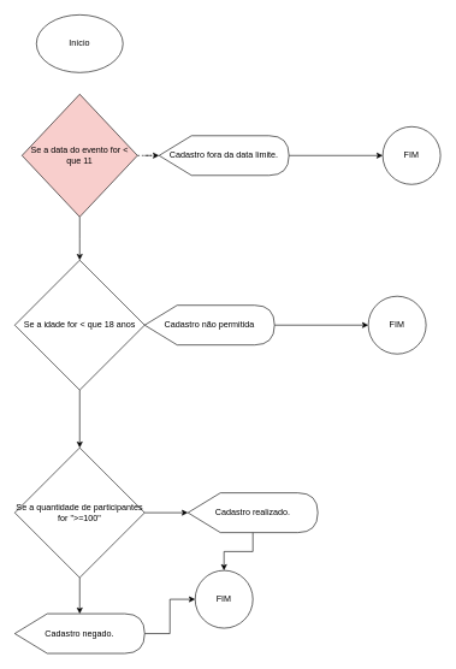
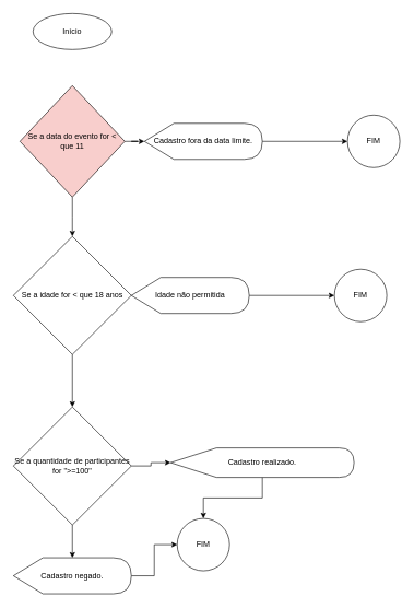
  <mxCell id="0" />
  <mxCell id="1" parent="0" />
- <mxCell id="2" value="Início" style="ellipse;whiteSpace=wrap;html=1;" vertex="1" parent="1"><mxGeometry x="50" y="20" width="120" height="80" as="geometry" /></mxCell>
- <mxCell id="3" value="" style="edgeStyle=orthogonalEdgeStyle;rounded=0;orthogonalLoop=1;jettySize=auto;html=1;dashed=1;" edge="1" parent="1" source="5" target="7"><mxGeometry relative="1" as="geometry" /></mxCell>
+ <mxCell id="2" value="Início" style="ellipse;whiteSpace=wrap;html=1;" vertex="1" parent="1"><mxGeometry x="50" y="20" width="120" height="55" as="geometry" /></mxCell>
+ <mxCell id="3" value="" style="edgeStyle=orthogonalEdgeStyle;rounded=0;orthogonalLoop=1;jettySize=auto;html=1;" edge="1" parent="1" source="5" target="7"><mxGeometry relative="1" as="geometry" /></mxCell>
  <mxCell id="4" value="" style="edgeStyle=orthogonalEdgeStyle;rounded=0;orthogonalLoop=1;jettySize=auto;html=1;" edge="1" parent="1" source="5"><mxGeometry relative="1" as="geometry"><mxPoint x="110" y="360" as="targetPoint" /></mxGeometry></mxCell>
  <mxCell id="5" value="Se a data do evento for &amp;lt; que 11" style="rhombus;whiteSpace=wrap;html=1;fillColor=#f8cecc;" vertex="1" parent="1"><mxGeometry x="30" y="130" width="160" height="170" as="geometry" /></mxCell>
  <mxCell id="6" value="" style="edgeStyle=orthogonalEdgeStyle;rounded=0;orthogonalLoop=1;jettySize=auto;html=1;" edge="1" parent="1" source="7" target="10"><mxGeometry relative="1" as="geometry" /></mxCell>
  <mxCell id="7" value="Cadastro fora da data limite." style="shape=display;whiteSpace=wrap;html=1;" vertex="1" parent="1"><mxGeometry x="220" y="187.5" width="180" height="55" as="geometry" /></mxCell>
  <mxCell id="8" value="" style="edgeStyle=orthogonalEdgeStyle;rounded=0;orthogonalLoop=1;jettySize=auto;html=1;" edge="1" parent="1" source="9" target="16"><mxGeometry relative="1" as="geometry" /></mxCell>
  <mxCell id="9" value="Se a idade for &amp;lt; que 18 anos" style="rhombus;whiteSpace=wrap;html=1;" vertex="1" parent="1"><mxGeometry x="20" y="360" width="180" height="180" as="geometry" /></mxCell>
  <mxCell id="10" value="FIM" style="ellipse;whiteSpace=wrap;html=1;" vertex="1" parent="1"><mxGeometry x="530" y="175" width="80" height="80" as="geometry" /></mxCell>
  <mxCell id="11" value="" style="edgeStyle=orthogonalEdgeStyle;rounded=0;orthogonalLoop=1;jettySize=auto;html=1;" edge="1" parent="1" source="12" target="13"><mxGeometry relative="1" as="geometry" /></mxCell>
- <mxCell id="12" value="Cadastro não permitida" style="shape=display;whiteSpace=wrap;html=1;" vertex="1" parent="1"><mxGeometry x="200" y="422.5" width="180" height="55" as="geometry" /></mxCell>
+ <mxCell id="12" value="Idade não permitida" style="shape=display;whiteSpace=wrap;html=1;" vertex="1" parent="1"><mxGeometry x="200" y="422.5" width="180" height="55" as="geometry" /></mxCell>
  <mxCell id="13" value="FIM" style="ellipse;whiteSpace=wrap;html=1;" vertex="1" parent="1"><mxGeometry x="510" y="410" width="80" height="80" as="geometry" /></mxCell>
  <mxCell id="14" value="" style="edgeStyle=orthogonalEdgeStyle;rounded=0;orthogonalLoop=1;jettySize=auto;html=1;" edge="1" parent="1" source="16" target="18"><mxGeometry relative="1" as="geometry" /></mxCell>
  <mxCell id="15" value="" style="edgeStyle=orthogonalEdgeStyle;rounded=0;orthogonalLoop=1;jettySize=auto;html=1;" edge="1" parent="1" source="16" target="20"><mxGeometry relative="1" as="geometry" /></mxCell>
  <mxCell id="16" value="Se a quantidade de participantes for &quot;&amp;gt;=100&quot;" style="rhombus;whiteSpace=wrap;html=1;" vertex="1" parent="1"><mxGeometry x="20" y="620" width="180" height="180" as="geometry" /></mxCell>
  <mxCell id="17" value="" style="edgeStyle=orthogonalEdgeStyle;rounded=0;orthogonalLoop=1;jettySize=auto;html=1;" edge="1" parent="1" source="18" target="21"><mxGeometry relative="1" as="geometry" /></mxCell>
- <mxCell id="18" value="Cadastro realizado." style="shape=display;whiteSpace=wrap;html=1;" vertex="1" parent="1"><mxGeometry x="260" y="682.5" width="180" height="55" as="geometry" /></mxCell>
+ <mxCell id="18" value="Cadastro realizado." style="shape=display;whiteSpace=wrap;html=1;" vertex="1" parent="1"><mxGeometry x="260" y="682.5" width="280" height="45" as="geometry" /></mxCell>
  <mxCell id="19" value="" style="edgeStyle=orthogonalEdgeStyle;rounded=0;orthogonalLoop=1;jettySize=auto;html=1;" edge="1" parent="1" source="20" target="21"><mxGeometry relative="1" as="geometry" /></mxCell>
  <mxCell id="20" value="Cadastro negado." style="shape=display;whiteSpace=wrap;html=1;" vertex="1" parent="1"><mxGeometry x="20" y="850" width="180" height="55" as="geometry" /></mxCell>
  <mxCell id="21" value="FIM" style="ellipse;whiteSpace=wrap;html=1;aspect=fixed;" vertex="1" parent="1"><mxGeometry x="270" y="790" width="80" height="80" as="geometry" /></mxCell>
